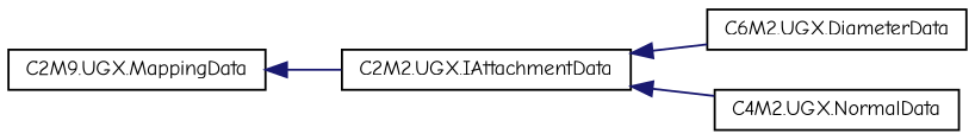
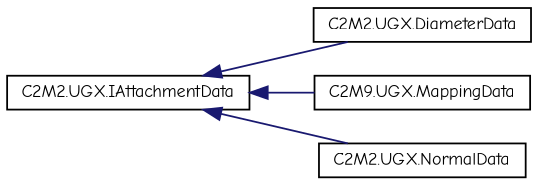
  digraph {
    fontname="Comic Neue"
    rankdir=LR
    node [color=black fillcolor=white fontname="Comic Neue" fontsize=10 shape=record style=filled]
    edge [color=midnightblue dir=back fontname="Comic Neue" fontsize=10 labelfontname=Helvetica labelfontsize=10 style=solid]
    n1 [height=0.2 label="C2M2.UGX.IAttachmentData" width=0.4]
-   n2 [height=0.2 label="C6M2.UGX.DiameterData" width=0.4]
+   n2 [height=0.2 label="C2M2.UGX.DiameterData" width=0.4]
    n3 [height=0.2 label="C2M9.UGX.MappingData" width=0.4]
-   n4 [height=0.2 label="C4M2.UGX.NormalData" width=0.4]
+   n4 [height=0.2 label="C2M2.UGX.NormalData" width=0.4]
    n1 -> n2
-   n3 -> n1
+   n1 -> n3
    n1 -> n4
  }
